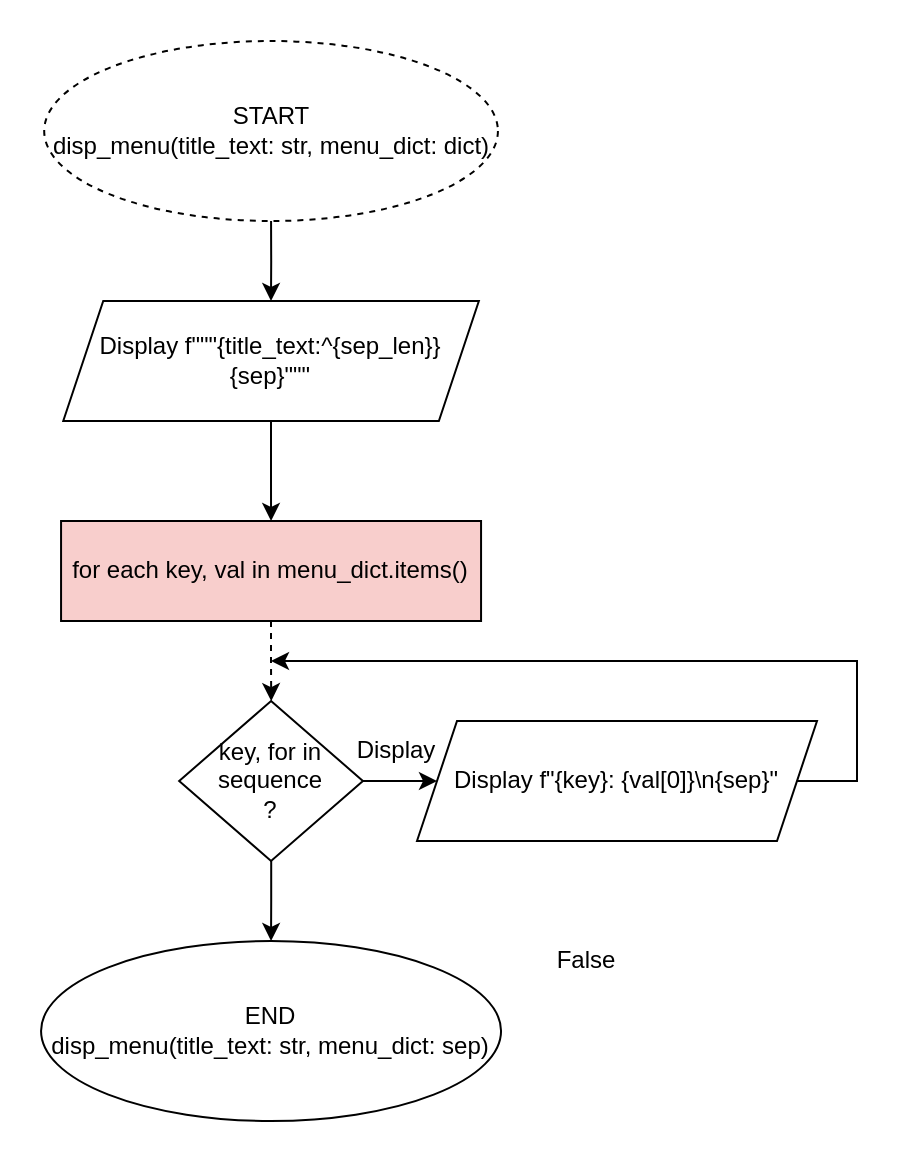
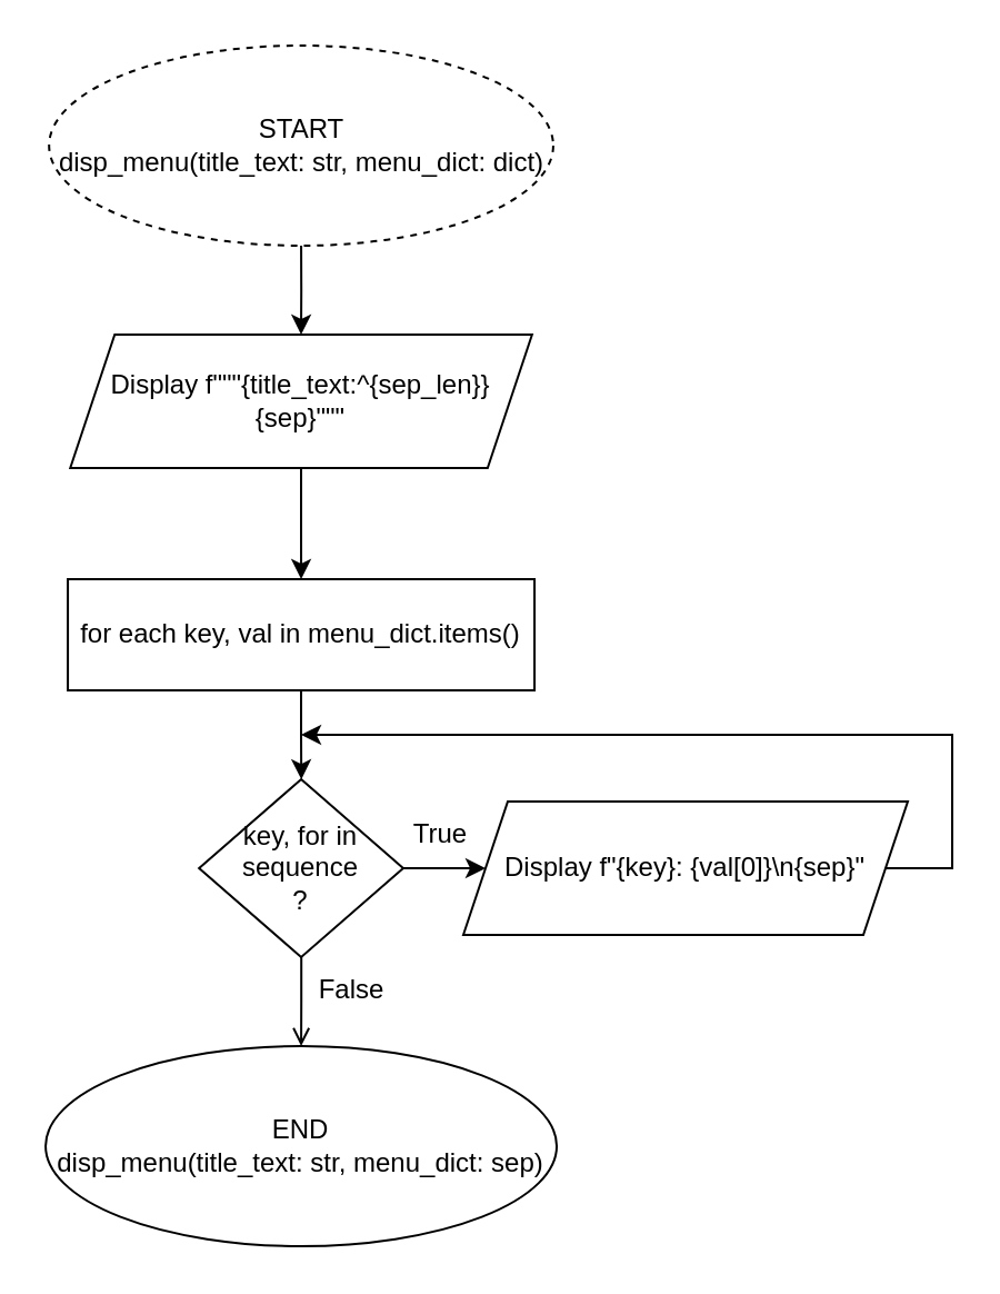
  <mxCell id="0" />
  <mxCell id="1" parent="0" />
  <mxCell id="2" value="" style="edgeStyle=orthogonalEdgeStyle;rounded=0;orthogonalLoop=1;jettySize=auto;html=1;" edge="1" parent="1" source="3" target="5"><mxGeometry relative="1" as="geometry" /></mxCell>
  <mxCell id="3" value="START&lt;br&gt;disp_menu(title_text: str, menu_dict: dict)" style="ellipse;whiteSpace=wrap;html=1;rounded=0;dashed=1;" vertex="1" parent="1"><mxGeometry x="21.59" width="226.87" height="90" as="geometry" y="20" /></mxCell>
  <mxCell id="4" value="" style="edgeStyle=orthogonalEdgeStyle;rounded=0;orthogonalLoop=1;jettySize=auto;html=1;" edge="1" parent="1" source="5"><mxGeometry relative="1" as="geometry"><mxPoint x="135.03" y="260" as="targetPoint" /></mxGeometry></mxCell>
  <mxCell id="5" value="Display&amp;nbsp;&lt;span style=&quot;background-color: initial;&quot;&gt;f&quot;&quot;&quot;{title_text:^{sep_len}}&lt;/span&gt;&lt;div&gt;{sep}&quot;&quot;&quot;&lt;/div&gt;" style="shape=parallelogram;perimeter=parallelogramPerimeter;whiteSpace=wrap;html=1;fixedSize=1;" vertex="1" parent="1"><mxGeometry x="31.12" y="150" width="207.81" height="60" as="geometry" /></mxCell>
  <mxCell id="6" value="END&lt;br&gt;disp_menu(title_text: str, menu_dict: sep)" style="ellipse;whiteSpace=wrap;html=1;rounded=0;" vertex="1" parent="1"><mxGeometry x="20.03" y="470" width="230" height="90" as="geometry" /></mxCell>
- <mxCell id="7" value="" style="edgeStyle=orthogonalEdgeStyle;rounded=0;orthogonalLoop=1;jettySize=auto;html=1;dashed=1;" edge="1" parent="1" source="8" target="11"><mxGeometry relative="1" as="geometry" /></mxCell>
- <mxCell id="8" value="for each key, val in menu_dict.items()" style="rounded=0;whiteSpace=wrap;html=1;fillColor=#f8cecc;" vertex="1" parent="1"><mxGeometry x="30.03" y="260" width="210" height="50" as="geometry" /></mxCell>
+ <mxCell id="7" value="" style="edgeStyle=orthogonalEdgeStyle;rounded=0;orthogonalLoop=1;jettySize=auto;html=1;" edge="1" parent="1" source="8" target="11"><mxGeometry relative="1" as="geometry" /></mxCell>
+ <mxCell id="8" value="for each key, val in menu_dict.items()" style="rounded=0;whiteSpace=wrap;html=1;" vertex="1" parent="1"><mxGeometry x="30.03" y="260" width="210" height="50" as="geometry" /></mxCell>
  <mxCell id="9" style="edgeStyle=orthogonalEdgeStyle;rounded=0;orthogonalLoop=1;jettySize=auto;html=1;exitX=1;exitY=0.5;exitDx=0;exitDy=0;entryX=0;entryY=0.5;entryDx=0;entryDy=0;" edge="1" parent="1" source="11" target="13"><mxGeometry relative="1" as="geometry" /></mxCell>
- <mxCell id="10" value="" style="edgeStyle=orthogonalEdgeStyle;rounded=0;orthogonalLoop=1;jettySize=auto;html=1;" edge="1" parent="1" source="11" target="6"><mxGeometry relative="1" as="geometry" /></mxCell>
+ <mxCell id="10" value="" style="edgeStyle=orthogonalEdgeStyle;rounded=0;orthogonalLoop=1;jettySize=auto;html=1;endArrow=open;" edge="1" parent="1" source="11" target="6"><mxGeometry relative="1" as="geometry" /></mxCell>
  <mxCell id="11" value="key, for in sequence&lt;br&gt;?" style="rhombus;whiteSpace=wrap;html=1;" vertex="1" parent="1"><mxGeometry x="89.09" y="350" width="91.87" height="80" as="geometry" /></mxCell>
  <mxCell id="12" style="edgeStyle=orthogonalEdgeStyle;rounded=0;orthogonalLoop=1;jettySize=auto;html=1;exitX=1;exitY=0.5;exitDx=0;exitDy=0;" edge="1" parent="1" source="13"><mxGeometry relative="1" as="geometry"><mxPoint x="135" y="330" as="targetPoint" /><Array as="points"><mxPoint x="428" y="390" /></Array></mxGeometry></mxCell>
  <mxCell id="13" value="Display f&quot;{key}: {val[0]}\n{sep}&quot;" style="shape=parallelogram;perimeter=parallelogramPerimeter;whiteSpace=wrap;html=1;fixedSize=1;" vertex="1" parent="1"><mxGeometry x="208" y="360" width="200" height="60" as="geometry" /></mxCell>
- <mxCell id="14" value="Display" style="text;html=1;strokeColor=none;fillColor=none;align=center;verticalAlign=middle;whiteSpace=wrap;rounded=0;" vertex="1" parent="1"><mxGeometry x="168" y="360" width="60" height="30" as="geometry" /></mxCell>
- <mxCell id="15" value="False" style="text;html=1;strokeColor=none;fillColor=none;align=center;verticalAlign=middle;whiteSpace=wrap;rounded=0;" vertex="1" parent="1"><mxGeometry x="263" y="465" width="60" height="30" as="geometry" /></mxCell>
+ <mxCell id="14" value="True" style="text;html=1;strokeColor=none;fillColor=none;align=center;verticalAlign=middle;whiteSpace=wrap;rounded=0;" vertex="1" parent="1"><mxGeometry x="168" y="360" width="60" height="30" as="geometry" /></mxCell>
+ <mxCell id="15" value="False" style="text;html=1;strokeColor=none;fillColor=none;align=center;verticalAlign=middle;whiteSpace=wrap;rounded=0;" vertex="1" parent="1"><mxGeometry x="128" y="430" width="60" height="30" as="geometry" /></mxCell>
